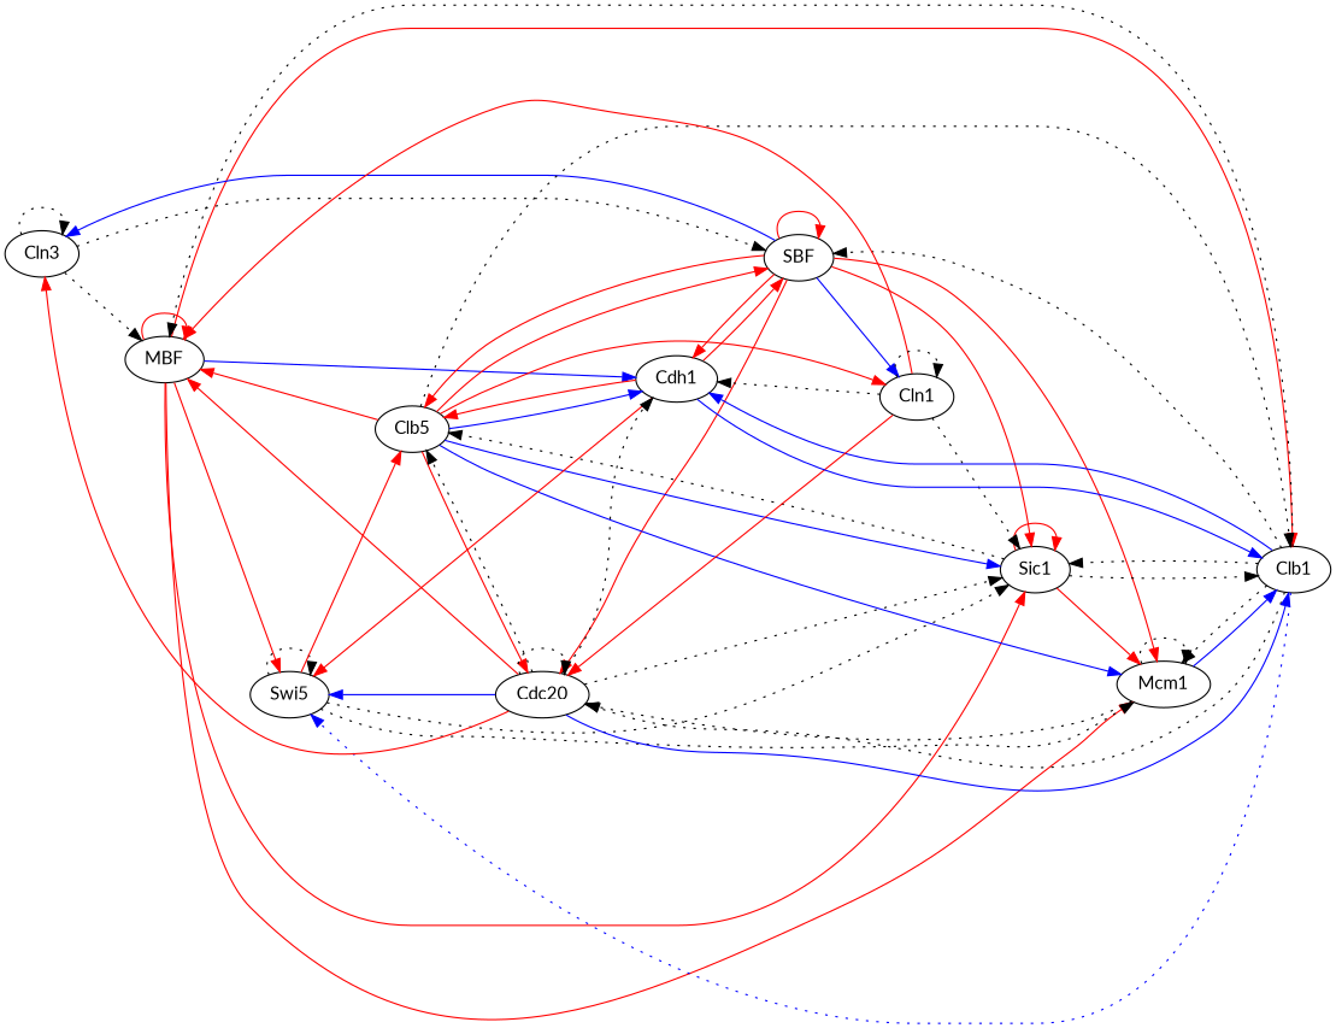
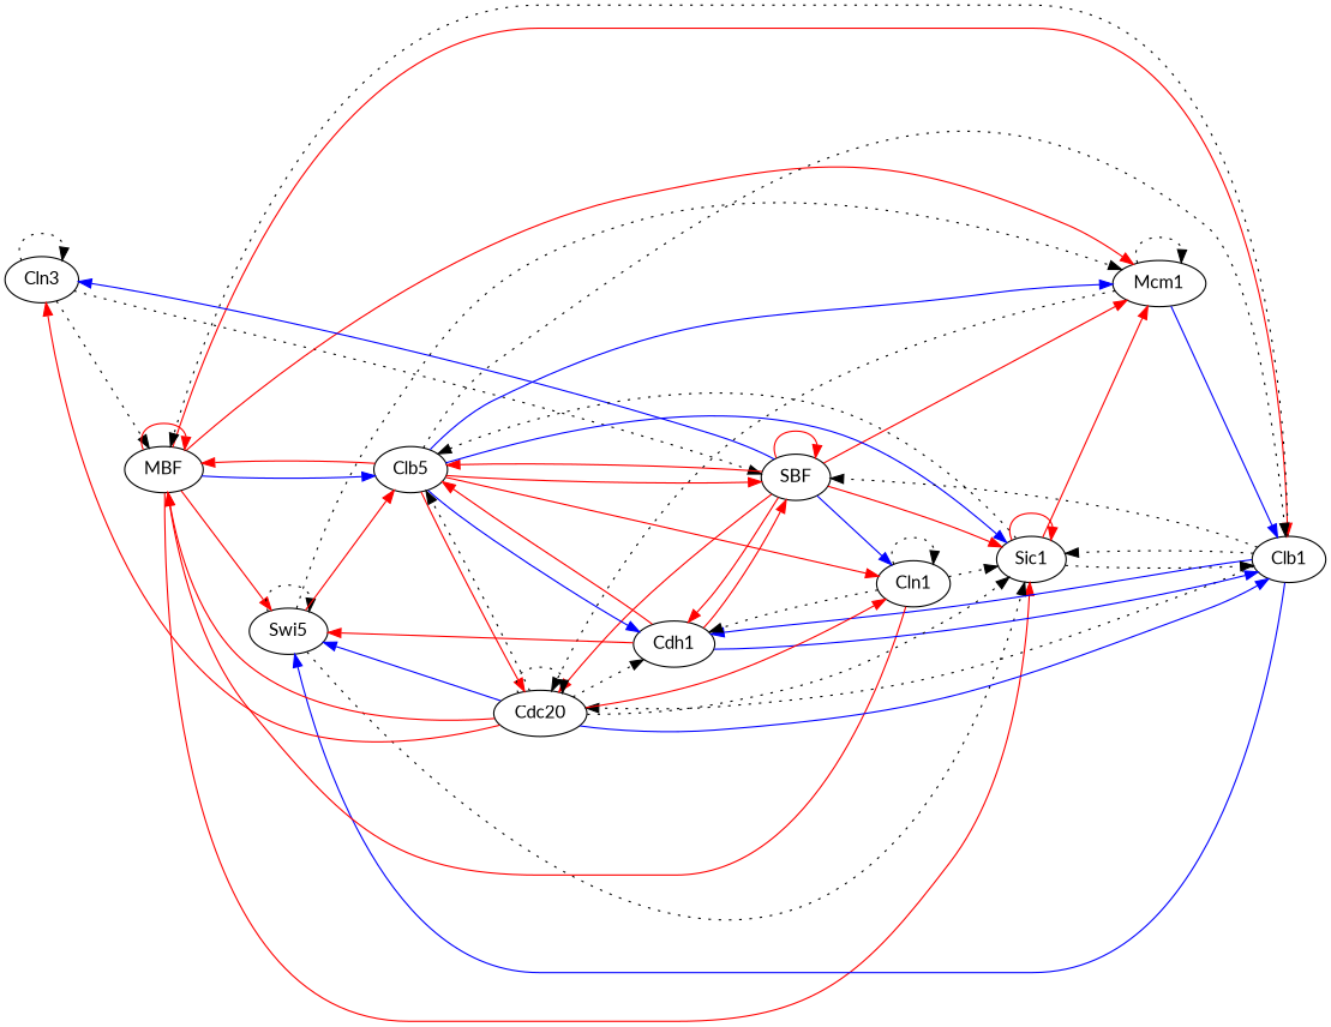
  digraph {
    fontname=Lato
    rankdir=LR
    node [fontname=Lato]
    edge [fontname=Lato color=red]
    n1 [label=Cln3]
    n2 [label=MBF]
    n3 [label=SBF]
    n4 [label=Swi5]
    n5 [label=Clb5]
    n6 [label=Clb1]
    n7 [label=Mcm1]
    n8 [label=Sic1]
    n9 [label=Cln1]
    n10 [label=Cdh1]
    n11 [label=Cdc20]
    n1 -> n1 [style=dotted color=""]
    n1 -> n2 [style=dotted color=""]
    n1 -> n3 [style=dotted color=""]
    n2 -> n2
    n2 -> n4
-   n2 -> n10 [color=blue]
+   n2 -> n5 [color=blue]
    n2 -> n6
    n2 -> n7
    n2 -> n8
    n3 -> n1 [color=blue]
    n3 -> n3
    n3 -> n5
    n3 -> n7
    n3 -> n8
    n3 -> n9 [color=blue]
    n3 -> n10
    n3 -> n11
    n4 -> n4 [style=dotted color=""]
    n4 -> n5
    n4 -> n7 [style=dotted color=""]
    n4 -> n8 [style=dotted color=""]
    n5 -> n2
    n5 -> n3
    n5 -> n6 [style=dotted color=""]
    n5 -> n7 [color=blue]
    n5 -> n8 [color=blue]
    n5 -> n9
    n5 -> n10 [color=blue]
    n5 -> n11
    n6 -> n2 [style=dotted color=""]
    n6 -> n3 [style=dotted color=""]
-   n6 -> n4 [color=blue style=dotted]
-   n6 -> n7 [style=dotted color=""]
+   n6 -> n4 [color=blue]
    n6 -> n8 [style=dotted color=""]
    n6 -> n10 [color=blue]
    n6 -> n11 [style=dotted color=""]
    n7 -> n6 [color=blue]
    n7 -> n7 [style=dotted color=""]
    n7 -> n11 [style=dotted color=""]
    n8 -> n5 [style=dotted color=""]
    n8 -> n6 [style=dotted color=""]
    n8 -> n7
    n8 -> n8
    n9 -> n2
    n9 -> n8 [style=dotted color=""]
    n9 -> n9 [style=dotted color=""]
    n9 -> n10 [style=dotted color=""]
    n10 -> n3
    n10 -> n4
    n10 -> n5
    n10 -> n6 [color=blue]
    n11 -> n1
    n11 -> n2
    n11 -> n4 [color=blue]
    n11 -> n5 [style=dotted color=""]
    n11 -> n6 [color=blue]
    n11 -> n8 [style=dotted color=""]
-   n9 -> n11
+   n11 -> n9
    n11 -> n10 [style=dotted color=""]
    n11 -> n11 [style=dotted color=""]
  }
